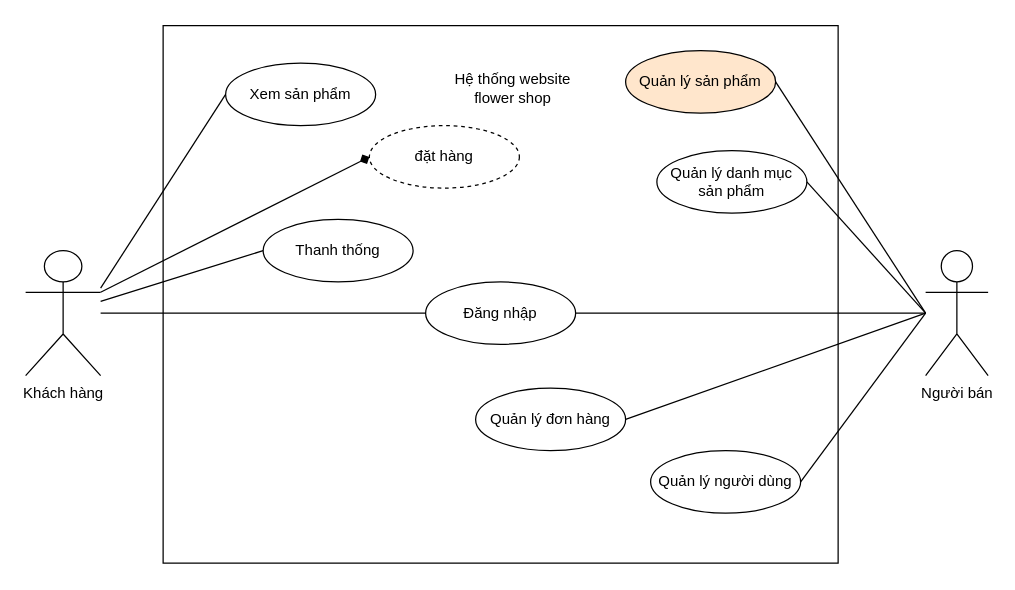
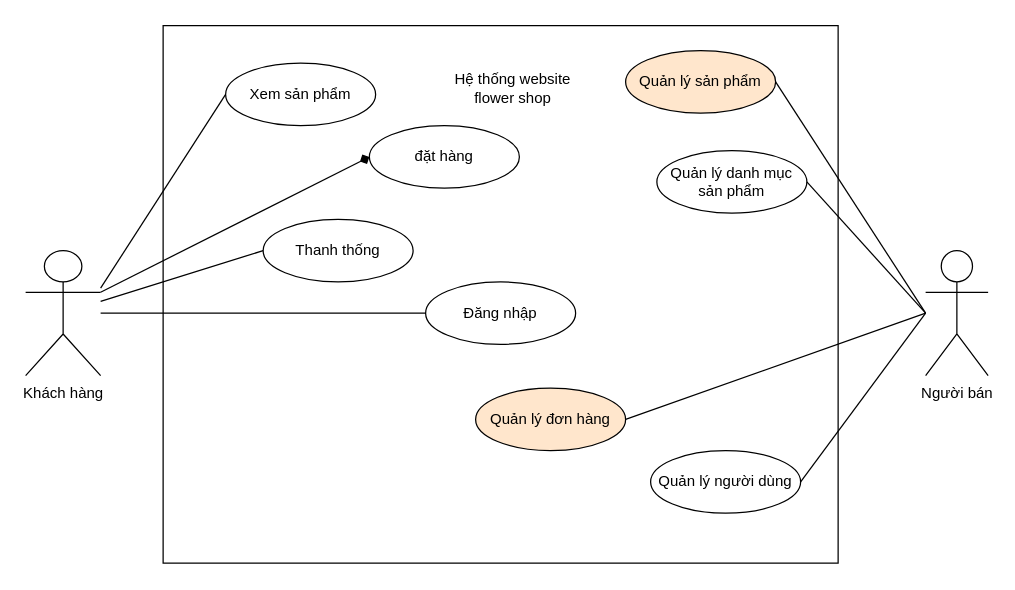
  <mxCell id="0" />
  <mxCell id="1" parent="0" />
  <mxCell id="2" value="" style="rounded=0;whiteSpace=wrap;html=1;" parent="1" vertex="1"><mxGeometry x="130" y="20" width="540" height="430" as="geometry" /></mxCell>
  <mxCell id="3" value="Khách hàng" style="shape=umlActor;verticalLabelPosition=bottom;verticalAlign=top;html=1;outlineConnect=0;" parent="1" vertex="1"><mxGeometry x="20" y="200" width="60" height="100" as="geometry" /></mxCell>
  <mxCell id="4" value="Người bán" style="shape=umlActor;verticalLabelPosition=bottom;verticalAlign=top;html=1;outlineConnect=0;" parent="1" vertex="1"><mxGeometry x="740" y="200" width="50" height="100" as="geometry" /></mxCell>
  <mxCell id="5" value="Đăng nhập" style="ellipse;whiteSpace=wrap;html=1;" parent="1" vertex="1"><mxGeometry x="340" y="225" width="120" height="50" as="geometry" /></mxCell>
  <mxCell id="6" value="Xem sản phẩm" style="ellipse;whiteSpace=wrap;html=1;" parent="1" vertex="1"><mxGeometry x="180" y="50" width="120" height="50" as="geometry" /></mxCell>
- <mxCell id="7" value="đặt hàng" style="ellipse;whiteSpace=wrap;html=1;dashed=1;" parent="1" vertex="1"><mxGeometry x="295" y="100" width="120" height="50" as="geometry" /></mxCell>
+ <mxCell id="7" value="đặt hàng" style="ellipse;whiteSpace=wrap;html=1;" parent="1" vertex="1"><mxGeometry x="295" y="100" width="120" height="50" as="geometry" /></mxCell>
  <mxCell id="8" value="Thanh thống" style="ellipse;whiteSpace=wrap;html=1;" parent="1" vertex="1"><mxGeometry x="210" y="175" width="120" height="50" as="geometry" /></mxCell>
  <mxCell id="9" value="Quản lý sản phẩm" style="ellipse;whiteSpace=wrap;html=1;fillColor=#ffe6cc;" parent="1" vertex="1"><mxGeometry x="500" y="40" width="120" height="50" as="geometry" /></mxCell>
- <mxCell id="10" value="Quản lý đơn hàng" style="ellipse;whiteSpace=wrap;html=1;" parent="1" vertex="1"><mxGeometry x="380" y="310" width="120" height="50" as="geometry" /></mxCell>
+ <mxCell id="10" value="Quản lý đơn hàng" style="ellipse;whiteSpace=wrap;html=1;fillColor=#ffe6cc;" parent="1" vertex="1"><mxGeometry x="380" y="310" width="120" height="50" as="geometry" /></mxCell>
  <mxCell id="11" value="Quản lý người dùng" style="ellipse;whiteSpace=wrap;html=1;" parent="1" vertex="1"><mxGeometry x="520" y="360" width="120" height="50" as="geometry" /></mxCell>
  <mxCell id="12" value="" style="endArrow=none;html=1;rounded=0;entryX=0;entryY=0.5;entryDx=0;entryDy=0;" parent="1" source="3" target="5" edge="1"><mxGeometry width="50" height="50" relative="1" as="geometry"><mxPoint x="390" y="280" as="sourcePoint" /><mxPoint x="440" y="230" as="targetPoint" /></mxGeometry></mxCell>
- <mxCell id="13" value="" style="endArrow=none;html=1;rounded=0;entryX=1;entryY=0.5;entryDx=0;entryDy=0;" parent="1" source="4" target="5" edge="1"><mxGeometry width="50" height="50" relative="1" as="geometry"><mxPoint x="390" y="280" as="sourcePoint" /><mxPoint x="440" y="230" as="targetPoint" /></mxGeometry></mxCell>
  <mxCell id="14" value="" style="endArrow=none;html=1;rounded=0;entryX=1;entryY=0.5;entryDx=0;entryDy=0;" parent="1" target="10" edge="1"><mxGeometry width="50" height="50" relative="1" as="geometry"><mxPoint x="740" y="250" as="sourcePoint" /><mxPoint x="440" y="230" as="targetPoint" /></mxGeometry></mxCell>
  <mxCell id="15" value="" style="endArrow=none;html=1;rounded=0;entryX=1;entryY=0.5;entryDx=0;entryDy=0;" parent="1" target="9" edge="1"><mxGeometry width="50" height="50" relative="1" as="geometry"><mxPoint x="740" y="250" as="sourcePoint" /><mxPoint x="440" y="230" as="targetPoint" /></mxGeometry></mxCell>
  <mxCell id="16" value="" style="endArrow=none;html=1;rounded=0;exitX=1;exitY=0.5;exitDx=0;exitDy=0;" parent="1" source="11" edge="1"><mxGeometry width="50" height="50" relative="1" as="geometry"><mxPoint x="390" y="280" as="sourcePoint" /><mxPoint x="740" y="250" as="targetPoint" /></mxGeometry></mxCell>
  <mxCell id="17" value="" style="endArrow=none;html=1;rounded=0;entryX=0;entryY=0.5;entryDx=0;entryDy=0;" parent="1" source="3" target="8" edge="1"><mxGeometry width="50" height="50" relative="1" as="geometry"><mxPoint x="390" y="280" as="sourcePoint" /><mxPoint x="440" y="230" as="targetPoint" /></mxGeometry></mxCell>
  <mxCell id="18" value="" style="endArrow=diamond;html=1;rounded=0;entryX=0;entryY=0.5;entryDx=0;entryDy=0;exitX=1;exitY=0.333;exitDx=0;exitDy=0;exitPerimeter=0;" parent="1" source="3" target="7" edge="1"><mxGeometry width="50" height="50" relative="1" as="geometry"><mxPoint x="390" y="280" as="sourcePoint" /><mxPoint x="440" y="230" as="targetPoint" /></mxGeometry></mxCell>
  <mxCell id="19" value="" style="endArrow=none;html=1;rounded=0;entryX=0;entryY=0.5;entryDx=0;entryDy=0;" parent="1" target="6" edge="1"><mxGeometry width="50" height="50" relative="1" as="geometry"><mxPoint x="80" y="230" as="sourcePoint" /><mxPoint x="440" y="230" as="targetPoint" /></mxGeometry></mxCell>
  <mxCell id="20" value="Quản lý danh mục sản phẩm" style="ellipse;whiteSpace=wrap;html=1;" parent="1" vertex="1"><mxGeometry x="525" y="120" width="120" height="50" as="geometry" /></mxCell>
  <mxCell id="21" value="" style="endArrow=none;html=1;rounded=0;entryX=1;entryY=0.5;entryDx=0;entryDy=0;" parent="1" target="20" edge="1"><mxGeometry width="50" height="50" relative="1" as="geometry"><mxPoint x="740" y="250" as="sourcePoint" /><mxPoint x="440" y="230" as="targetPoint" /></mxGeometry></mxCell>
  <mxCell id="22" value="Hệ thống website flower shop" style="text;html=1;strokeColor=none;fillColor=none;align=center;verticalAlign=middle;whiteSpace=wrap;rounded=0;" parent="1" vertex="1"><mxGeometry x="350" y="55" width="120" height="30" as="geometry" /></mxCell>
